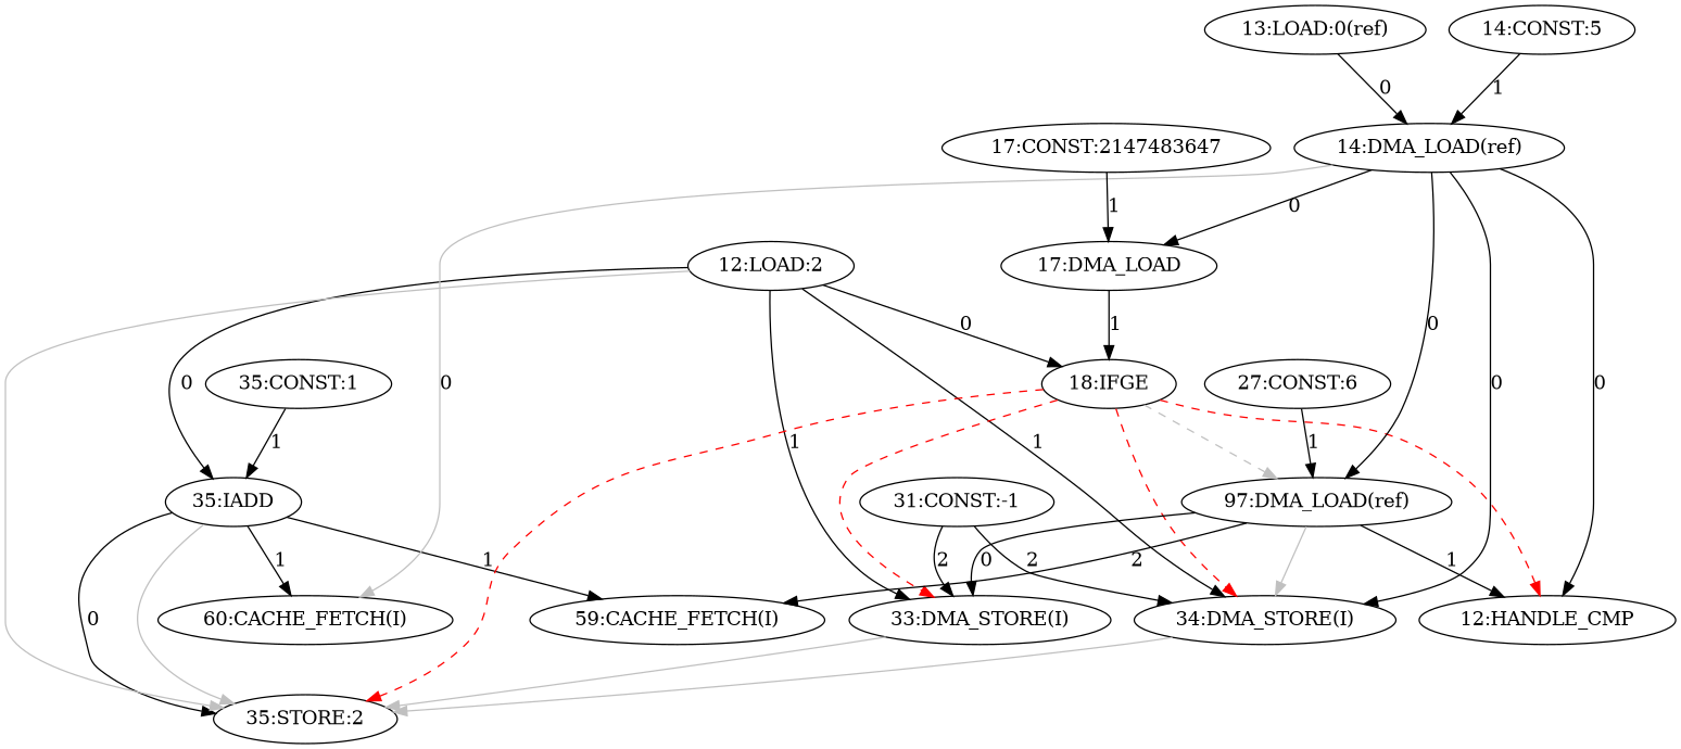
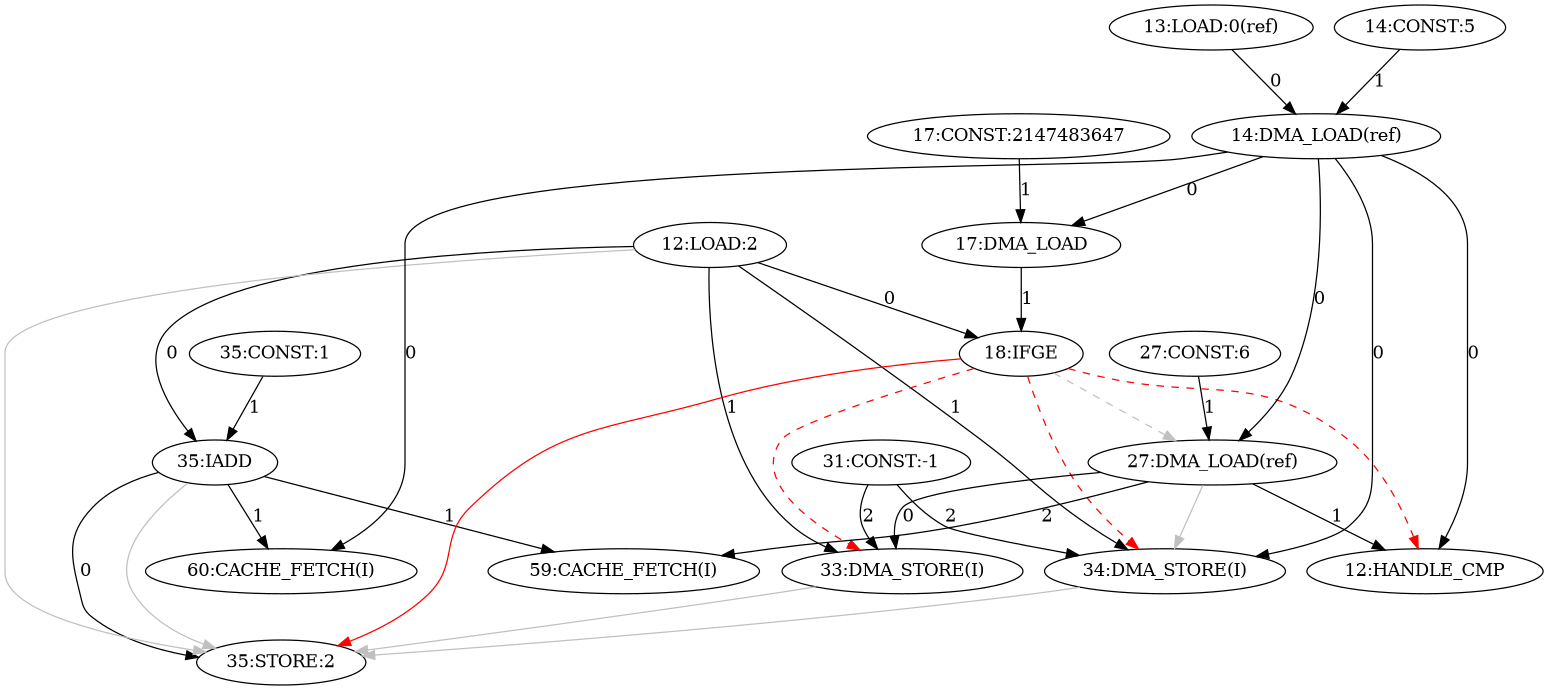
  digraph {
    "35:IADD"
    "35:STORE:2"
    "60:CACHE_FETCH(I)"
    "59:CACHE_FETCH(I)"
    "12:LOAD:2"
    "18:IFGE"
    "33:DMA_STORE(I)"
    "34:DMA_STORE(I)"
-   "27:DMA_LOAD(ref)" [label="97:DMA_LOAD(ref)"]
+   "27:DMA_LOAD(ref)"
    "12:HANDLE_CMP"
    "17:DMA_LOAD"
    "31:CONST:-1"
    "14:DMA_LOAD(ref)"
    "35:CONST:1"
    "13:LOAD:0(ref)"
    "14:CONST:5"
    "27:CONST:6"
    "17:CONST:2147483647"
    "35:IADD" -> "35:STORE:2" [label=0]
    "35:IADD" -> "35:STORE:2" [color=gray]
    "35:IADD" -> "60:CACHE_FETCH(I)" [label=1]
    "35:IADD" -> "59:CACHE_FETCH(I)" [label=1]
    "12:LOAD:2" -> "35:IADD" [label=0]
    "12:LOAD:2" -> "35:STORE:2" [color=gray]
    "12:LOAD:2" -> "18:IFGE" [label=0]
    "12:LOAD:2" -> "33:DMA_STORE(I)" [label=1]
    "12:LOAD:2" -> "34:DMA_STORE(I)" [label=1]
-   "18:IFGE" -> "35:STORE:2" [color=red style=dashed]
+   "18:IFGE" -> "35:STORE:2" [color=red style=solid]
    "18:IFGE" -> "33:DMA_STORE(I)" [color=red style=dashed]
    "18:IFGE" -> "34:DMA_STORE(I)" [color=red style=dashed]
    "18:IFGE" -> "27:DMA_LOAD(ref)" [color=gray style=dashed]
    "18:IFGE" -> "12:HANDLE_CMP" [color=red style=dashed]
    "33:DMA_STORE(I)" -> "35:STORE:2" [color=gray]
    "34:DMA_STORE(I)" -> "35:STORE:2" [color=gray]
    "27:DMA_LOAD(ref)" -> "59:CACHE_FETCH(I)" [label=2]
    "27:DMA_LOAD(ref)" -> "33:DMA_STORE(I)" [label=0]
    "27:DMA_LOAD(ref)" -> "34:DMA_STORE(I)" [color=gray]
    "27:DMA_LOAD(ref)" -> "12:HANDLE_CMP" [label=1]
    "17:DMA_LOAD" -> "18:IFGE" [label=1]
    "31:CONST:-1" -> "33:DMA_STORE(I)" [label=2]
    "31:CONST:-1" -> "34:DMA_STORE(I)" [label=2]
-   "14:DMA_LOAD(ref)" -> "60:CACHE_FETCH(I)" [label=0 color=gray]
+   "14:DMA_LOAD(ref)" -> "60:CACHE_FETCH(I)" [label=0]
    "14:DMA_LOAD(ref)" -> "34:DMA_STORE(I)" [label=0]
    "14:DMA_LOAD(ref)" -> "27:DMA_LOAD(ref)" [label=0]
    "14:DMA_LOAD(ref)" -> "12:HANDLE_CMP" [label=0]
    "14:DMA_LOAD(ref)" -> "17:DMA_LOAD" [label=0]
    "35:CONST:1" -> "35:IADD" [label=1]
    "13:LOAD:0(ref)" -> "14:DMA_LOAD(ref)" [label=0]
    "14:CONST:5" -> "14:DMA_LOAD(ref)" [label=1]
    "27:CONST:6" -> "27:DMA_LOAD(ref)" [label=1]
    "17:CONST:2147483647" -> "17:DMA_LOAD" [label=1]
  }
